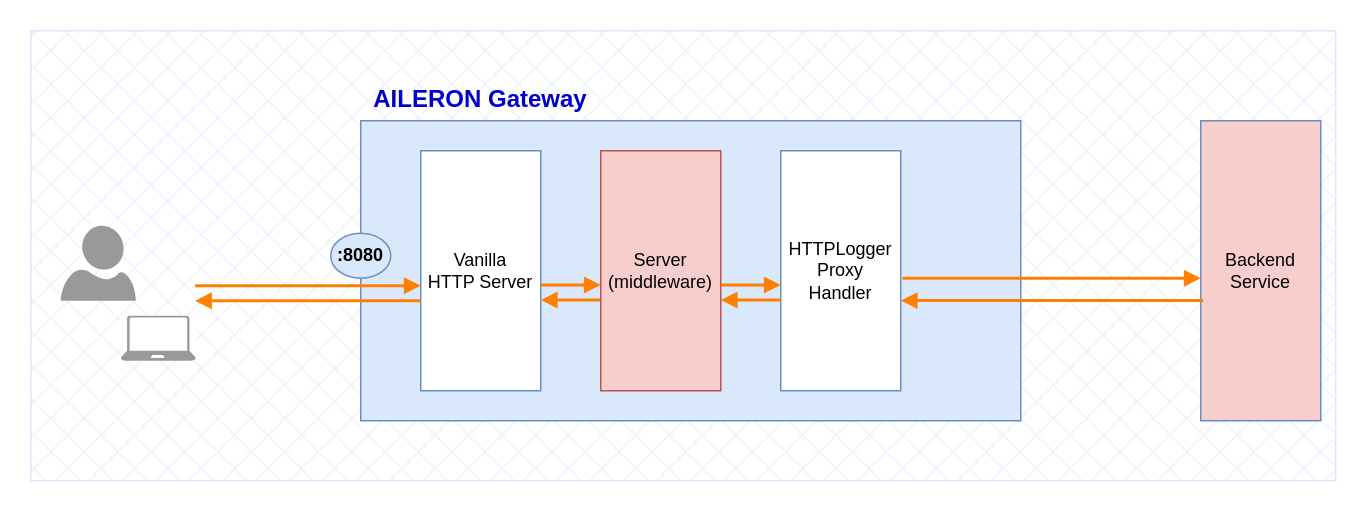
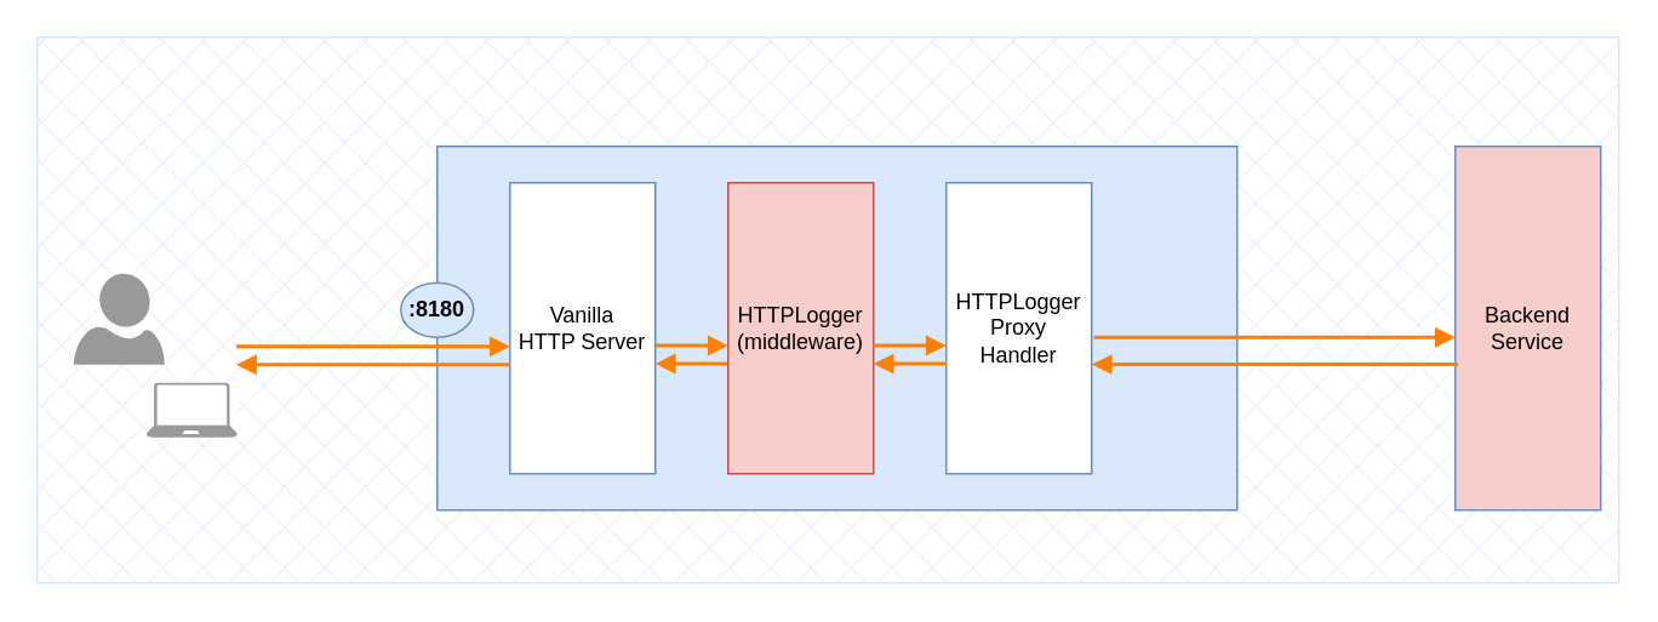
  <mxCell id="0" />
  <mxCell id="1" parent="0" />
  <mxCell id="2" value="" style="rounded=0;whiteSpace=wrap;html=1;fillColor=#dae8fc;strokeWidth=1;strokeColor=#DAE8FC;shadow=0;glass=0;fillStyle=cross-hatch;" parent="1" vertex="1"><mxGeometry x="20" y="20" width="870" height="300" as="geometry" /></mxCell>
  <mxCell id="3" value="" style="verticalLabelPosition=bottom;html=1;verticalAlign=top;align=center;strokeColor=none;fillColor=#999999;shape=mxgraph.azure.user;" parent="1" vertex="1"><mxGeometry x="40" y="150" width="50" height="50" as="geometry" /></mxCell>
  <mxCell id="4" value="" style="rounded=0;whiteSpace=wrap;html=1;fillColor=#dae8fc;strokeColor=#6c8ebf;" parent="1" vertex="1"><mxGeometry x="240" y="80" width="440" height="200" as="geometry" /></mxCell>
- <mxCell id="5" value="AILERON Gateway" style="text;html=1;align=center;verticalAlign=middle;whiteSpace=wrap;rounded=0;fontSize=16;fillColor=none;strokeColor=none;fontColor=#0000CC;fontStyle=1" parent="1" vertex="1"><mxGeometry x="240" y="50" width="160" height="30" as="geometry" /></mxCell>
  <mxCell id="6" value="&lt;div&gt;Vanilla&lt;/div&gt;HTTP Server" style="rounded=0;whiteSpace=wrap;html=1;fillColor=default;strokeColor=#6c8ebf;" parent="1" vertex="1"><mxGeometry x="280" y="100" width="80" height="160" as="geometry" /></mxCell>
  <mxCell id="7" value="HTTPLogger&lt;div&gt;Proxy&lt;/div&gt;&lt;div&gt;Handler&lt;/div&gt;" style="rounded=0;whiteSpace=wrap;html=1;fillColor=default;strokeColor=#6c8ebf;" parent="1" vertex="1"><mxGeometry x="520" y="100" width="80" height="160" as="geometry" /></mxCell>
  <mxCell id="8" value="" style="group" parent="1" vertex="1" connectable="0"><mxGeometry x="80" y="210" width="50" height="30" as="geometry" /></mxCell>
  <mxCell id="9" value="" style="rounded=0;whiteSpace=wrap;html=1;strokeColor=none;" parent="8" vertex="1"><mxGeometry width="50" height="30" as="geometry" /></mxCell>
  <mxCell id="10" value="" style="verticalLabelPosition=bottom;html=1;verticalAlign=top;align=center;strokeColor=none;fillColor=#999999;shape=mxgraph.azure.laptop;pointerEvents=1;" parent="8" vertex="1"><mxGeometry width="50" height="30" as="geometry" /></mxCell>
  <mxCell id="11" value="" style="endArrow=block;html=1;endFill=1;exitX=0.138;exitY=0.567;exitDx=0;exitDy=0;exitPerimeter=0;entryX=0.006;entryY=0.56;entryDx=0;entryDy=0;entryPerimeter=0;fillColor=#ffcd28;gradientColor=#ffa500;strokeColor=#FF8000;strokeWidth=2;" parent="1" edge="1"><mxGeometry width="50" height="50" relative="1" as="geometry"><mxPoint x="129.52" y="190" as="sourcePoint" /><mxPoint x="280" y="190" as="targetPoint" /></mxGeometry></mxCell>
  <mxCell id="12" value="" style="endArrow=block;html=1;endFill=1;exitX=0.138;exitY=0.567;exitDx=0;exitDy=0;exitPerimeter=0;entryX=0.006;entryY=0.56;entryDx=0;entryDy=0;entryPerimeter=0;fillColor=#ffcd28;gradientColor=#ffa500;strokeColor=#FF8000;strokeWidth=2;" parent="1" edge="1"><mxGeometry width="50" height="50" relative="1" as="geometry"><mxPoint x="280" y="200" as="sourcePoint" /><mxPoint x="129.52" y="200" as="targetPoint" /></mxGeometry></mxCell>
  <mxCell id="13" value="" style="endArrow=block;html=1;endFill=1;entryX=0.006;entryY=0.56;entryDx=0;entryDy=0;entryPerimeter=0;fillColor=#ffcd28;gradientColor=#ffa500;strokeColor=#FF8000;strokeWidth=2;" parent="1" edge="1"><mxGeometry width="50" height="50" relative="1" as="geometry"><mxPoint x="400" y="199.52" as="sourcePoint" /><mxPoint x="360" y="199.52" as="targetPoint" /></mxGeometry></mxCell>
  <mxCell id="14" value="" style="endArrow=block;html=1;endFill=1;exitX=0.138;exitY=0.567;exitDx=0;exitDy=0;exitPerimeter=0;fillColor=#ffcd28;gradientColor=#ffa500;strokeColor=#FF8000;strokeWidth=2;" parent="1" edge="1"><mxGeometry width="50" height="50" relative="1" as="geometry"><mxPoint x="360" y="189.52" as="sourcePoint" /><mxPoint x="400" y="189.52" as="targetPoint" /></mxGeometry></mxCell>
- <mxCell id="15" value=":8080" style="ellipse;whiteSpace=wrap;html=1;fontStyle=1;fillColor=#dae8fc;strokeColor=#6c8ebf;" parent="1" vertex="1"><mxGeometry x="220" y="155" width="40" height="30" as="geometry" /></mxCell>
+ <mxCell id="15" value=":8180" style="ellipse;whiteSpace=wrap;html=1;fontStyle=1;fillColor=#dae8fc;strokeColor=#6c8ebf;" parent="1" vertex="1"><mxGeometry x="220" y="155" width="40" height="30" as="geometry" /></mxCell>
  <mxCell id="16" value="Backend&lt;div&gt;Service&lt;/div&gt;" style="rounded=0;whiteSpace=wrap;html=1;fillColor=#f8cecc;strokeColor=#6c8ebf;" parent="1" vertex="1"><mxGeometry x="800" y="80" width="80" height="200" as="geometry" /></mxCell>
  <mxCell id="17" value="" style="endArrow=block;html=1;endFill=1;exitX=1.015;exitY=0.187;exitDx=0;exitDy=0;exitPerimeter=0;entryX=0;entryY=0.25;entryDx=0;entryDy=0;fillColor=#ffcd28;gradientColor=#ffa500;strokeColor=#FF8000;strokeWidth=2;" parent="1" edge="1"><mxGeometry width="50" height="50" relative="1" as="geometry"><mxPoint x="601.2" y="185" as="sourcePoint" /><mxPoint x="800" y="185" as="targetPoint" /></mxGeometry></mxCell>
  <mxCell id="18" value="" style="endArrow=block;html=1;endFill=1;exitX=0.019;exitY=0.295;exitDx=0;exitDy=0;exitPerimeter=0;fillColor=#ffcd28;gradientColor=#ffa500;strokeColor=#FF8000;strokeWidth=2;" parent="1" edge="1"><mxGeometry width="50" height="50" relative="1" as="geometry"><mxPoint x="801.52" y="199.89" as="sourcePoint" /><mxPoint x="600" y="199.89" as="targetPoint" /></mxGeometry></mxCell>
- <mxCell id="19" value="Server&lt;div&gt;(middleware)&lt;/div&gt;" style="rounded=0;whiteSpace=wrap;html=1;fillColor=#f8cecc;strokeColor=#b85450;" vertex="1" parent="1"><mxGeometry x="400" y="100" width="80" height="160" as="geometry" /></mxCell>
+ <mxCell id="19" value="HTTPLogger&lt;div&gt;(middleware)&lt;/div&gt;" style="rounded=0;whiteSpace=wrap;html=1;fillColor=#f8cecc;strokeColor=#b85450;" vertex="1" parent="1"><mxGeometry x="400" y="100" width="80" height="160" as="geometry" /></mxCell>
  <mxCell id="20" value="" style="endArrow=block;html=1;endFill=1;entryX=0.006;entryY=0.56;entryDx=0;entryDy=0;entryPerimeter=0;fillColor=#ffcd28;gradientColor=#ffa500;strokeColor=#FF8000;strokeWidth=2;" edge="1" parent="1"><mxGeometry width="50" height="50" relative="1" as="geometry"><mxPoint x="520" y="199.52" as="sourcePoint" /><mxPoint x="480" y="199.52" as="targetPoint" /></mxGeometry></mxCell>
  <mxCell id="21" value="" style="endArrow=block;html=1;endFill=1;exitX=0.138;exitY=0.567;exitDx=0;exitDy=0;exitPerimeter=0;fillColor=#ffcd28;gradientColor=#ffa500;strokeColor=#FF8000;strokeWidth=2;" edge="1" parent="1"><mxGeometry width="50" height="50" relative="1" as="geometry"><mxPoint x="480" y="189.52" as="sourcePoint" /><mxPoint x="520" y="189.52" as="targetPoint" /></mxGeometry></mxCell>
